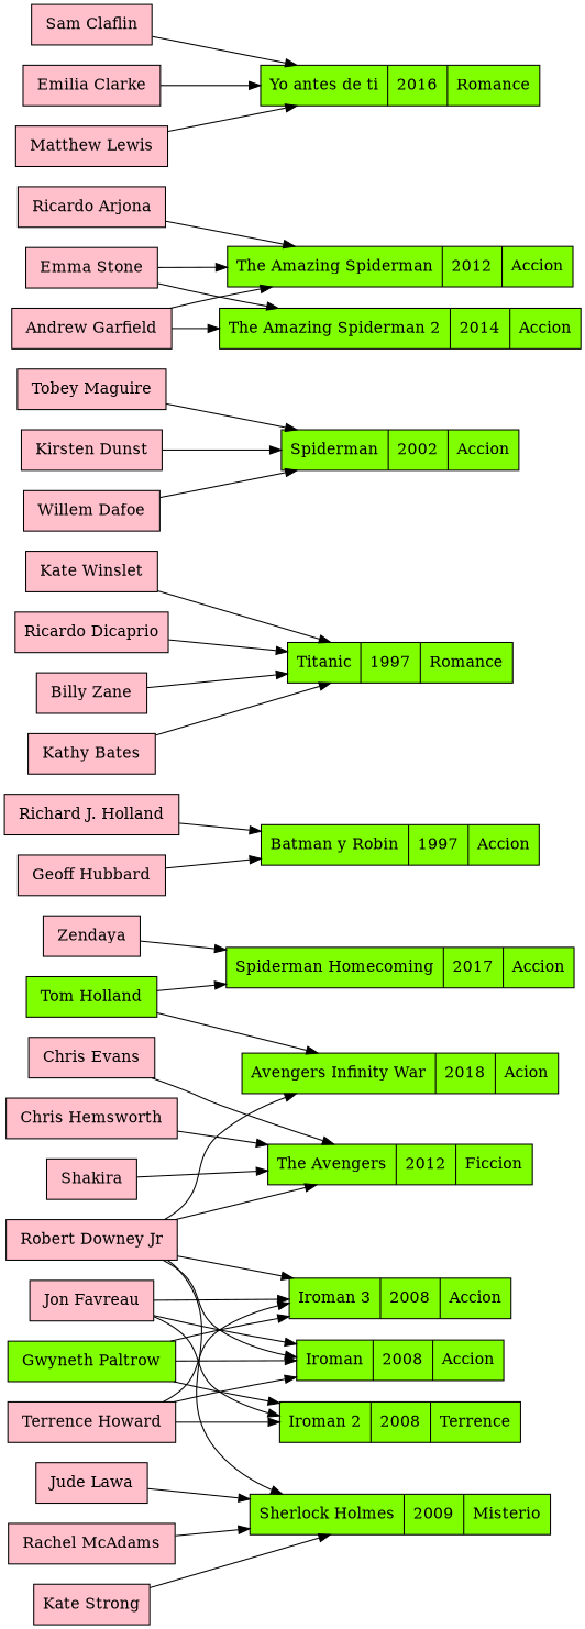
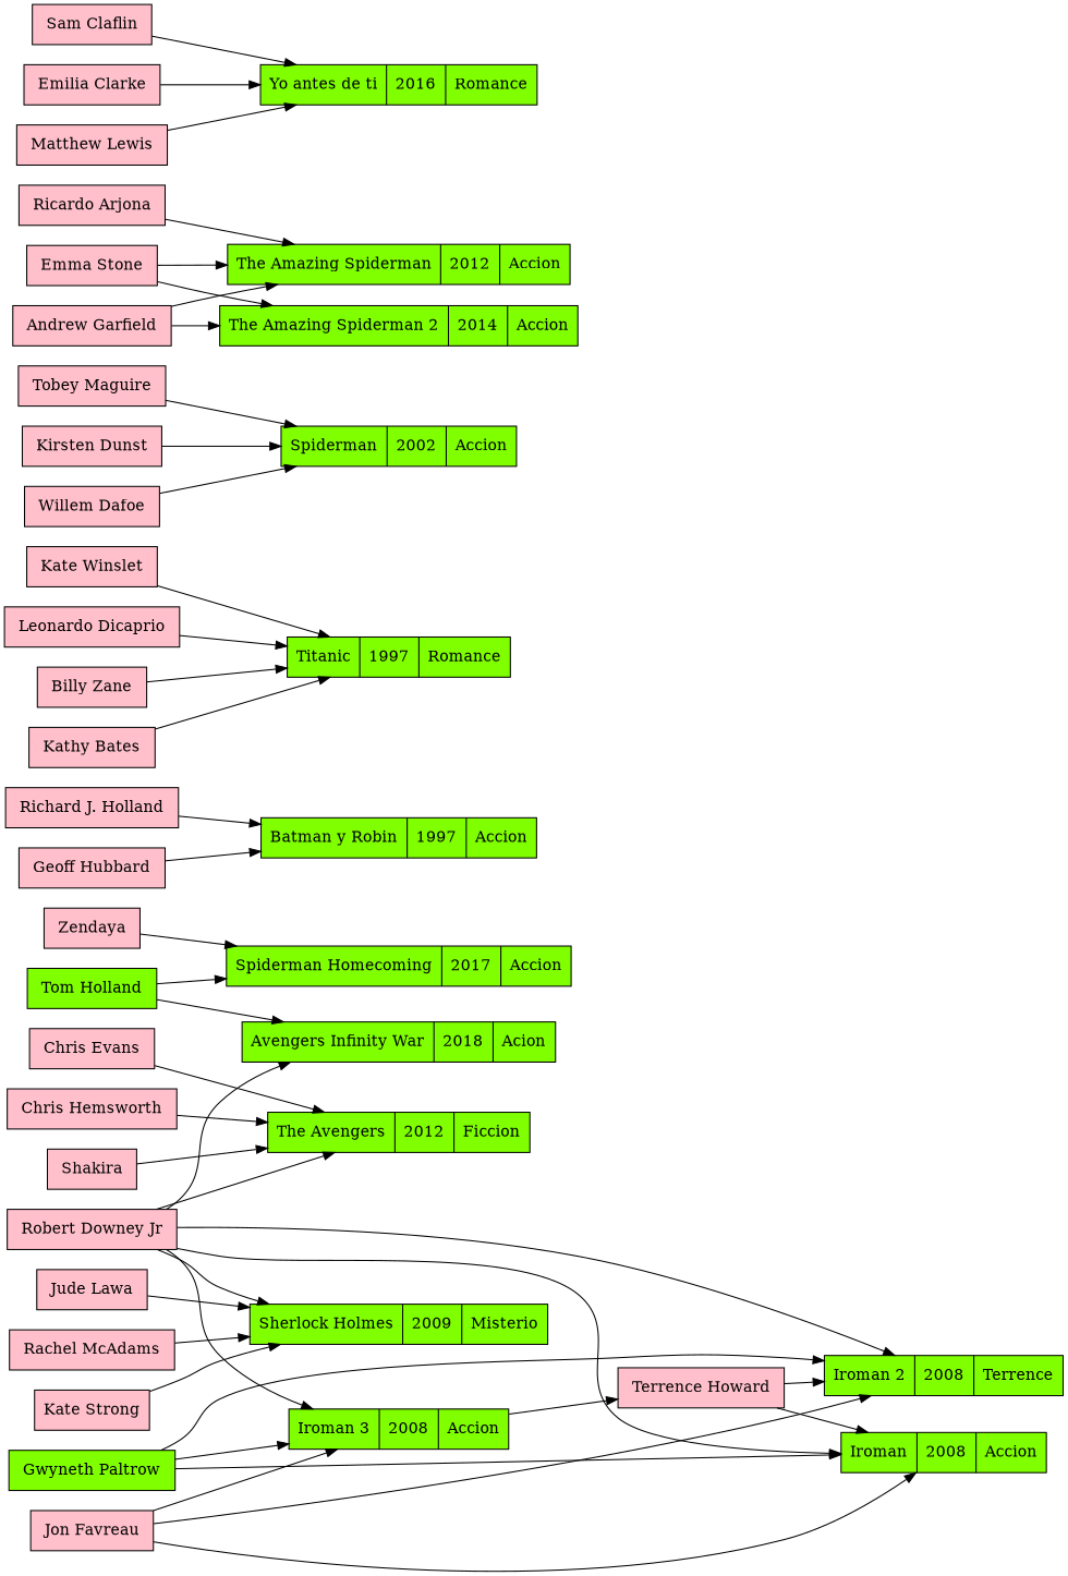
  digraph {
    rankdir=LR
    node [fillcolor=pink shape=box style=filled color="#000000"]
    n1 [fillcolor=chartreuse label="{ Spiderman Homecoming|2017|Accion}" shape=record color=""]
    n2 [fillcolor=chartreuse label="{ Batman y Robin|1997|Accion}" shape=record color=""]
    n3 [fillcolor=chartreuse label="{ Titanic|1997|Romance}" shape=record color=""]
    n4 [fillcolor=chartreuse label="{ The Avengers|2012|Ficcion}" shape=record color=""]
    n5 [fillcolor=chartreuse label="{ Spiderman|2002|Accion}" shape=record color=""]
    n6 [fillcolor=chartreuse label="{ The Amazing Spiderman|2012|Accion}" shape=record color=""]
    n7 [fillcolor=chartreuse label="{ The Amazing Spiderman 2|2014|Accion}" shape=record color=""]
    n8 [fillcolor=chartreuse label="{ Yo antes de ti|2016|Romance}" shape=record color=""]
    n9 [fillcolor=chartreuse label="{ Avengers Infinity War|2018|Acion}" shape=record color=""]
    n10 [fillcolor=chartreuse label="{ Iroman|2008|Accion}" shape=record color=""]
    n11 [fillcolor=chartreuse label="{ Sherlock Holmes|2009|Misterio}" shape=record color=""]
    n12 [fillcolor=chartreuse label="{ Iroman 2|2008|Terrence}" shape=record color=""]
    n13 [fillcolor=chartreuse label="{ Iroman 3|2008|Accion}" shape=record color=""]
    n14 [fillcolor=chartreuse label=" Tom Holland "]
    n15 [label=" Zendaya "]
    n16 [label=" Richard J. Holland "]
    n17 [label=" Geoff Hubbard "]
    n18 [label=" Kate Winslet "]
-   n19 [label="Ricardo Dicaprio"]
+   n19 [label=" Leonardo Dicaprio "]
    n20 [label=" Billy Zane "]
    n21 [label=" Kathy Bates "]
    n22 [label=" Robert Downey Jr "]
    n23 [label=" Chris Evans "]
    n24 [label=" Chris Hemsworth "]
    n25 [label=" Shakira "]
    n26 [label=" Tobey Maguire "]
    n27 [label=" Kirsten Dunst "]
    n28 [label=" Willem Dafoe "]
    n29 [label=" Andrew Garfield "]
    n30 [label=" Emma Stone "]
    n31 [label=" Ricardo Arjona "]
    n32 [label=" Sam Claflin "]
    n33 [label=" Emilia Clarke "]
    n34 [label=" Matthew Lewis "]
    n35 [label=" Jon Favreau "]
    n36 [fillcolor=chartreuse label=" Gwyneth Paltrow "]
    n37 [label=" Terrence Howard "]
    n38 [label=" Jude Lawa "]
    n39 [label=" Rachel McAdams "]
    n40 [label="Kate Strong"]
    n14 -> n1
    n14 -> n9
    n15 -> n1
    n16 -> n2
    n17 -> n2
    n18 -> n3
    n19 -> n3
    n20 -> n3
    n21 -> n3
    n22 -> n4
    n22 -> n9
    n22 -> n10
    n22 -> n11
+   n22 -> n12
    n22 -> n13
    n23 -> n4
    n24 -> n4
    n25 -> n4
    n26 -> n5
    n27 -> n5
    n28 -> n5
    n29 -> n6
    n29 -> n7
    n30 -> n6
    n30 -> n7
    n31 -> n6
    n32 -> n8
    n33 -> n8
    n34 -> n8
    n35 -> n10
    n35 -> n12
    n35 -> n13
    n36 -> n10
    n36 -> n12
    n36 -> n13
    n37 -> n10
    n37 -> n12
-   n37 -> n13
+   n13 -> n37
    n38 -> n11
    n39 -> n11
    n40 -> n11
  }
